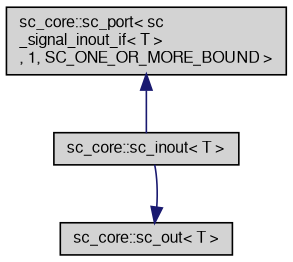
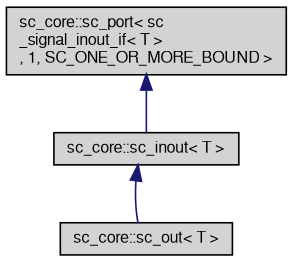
  digraph {
    node [color=black fillcolor=lightgrey fontname=FreeSans fontsize=10 shape=record style=filled]
    edge [color=midnightblue dir=back fontname=FreeSans fontsize=10 labelfontname=FreeSans labelfontsize=10 style=solid]
    n1 [fontcolor=black height=0.2 label="sc_core::sc_inout\< T \>" width=0.4]
    n2 [height=0.2 label="sc_core::sc_out\< T \>" width=0.4]
    n3 [height=0.2 label="sc_core::sc_port\< sc\l_signal_inout_if\< T \>\l, 1, SC_ONE_OR_MORE_BOUND \>" width=0.4]
-   n2 -> n1
+   n1 -> n2
    n3 -> n1
  }
